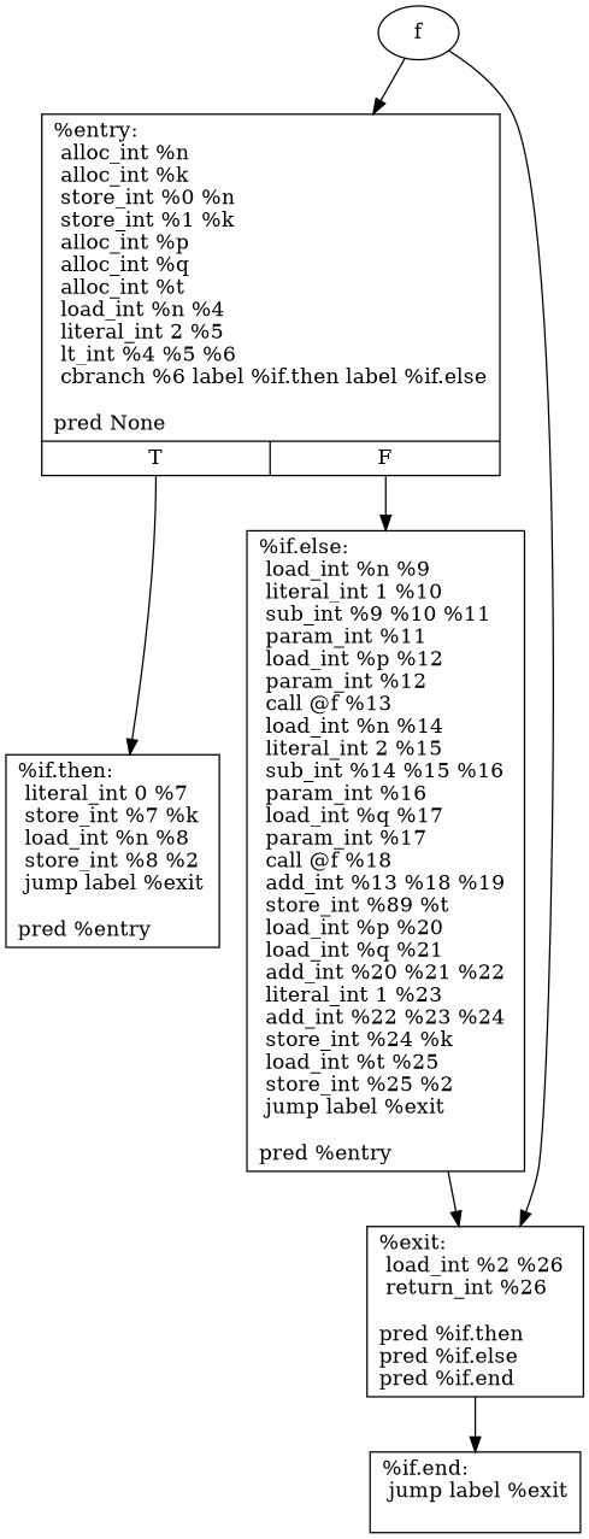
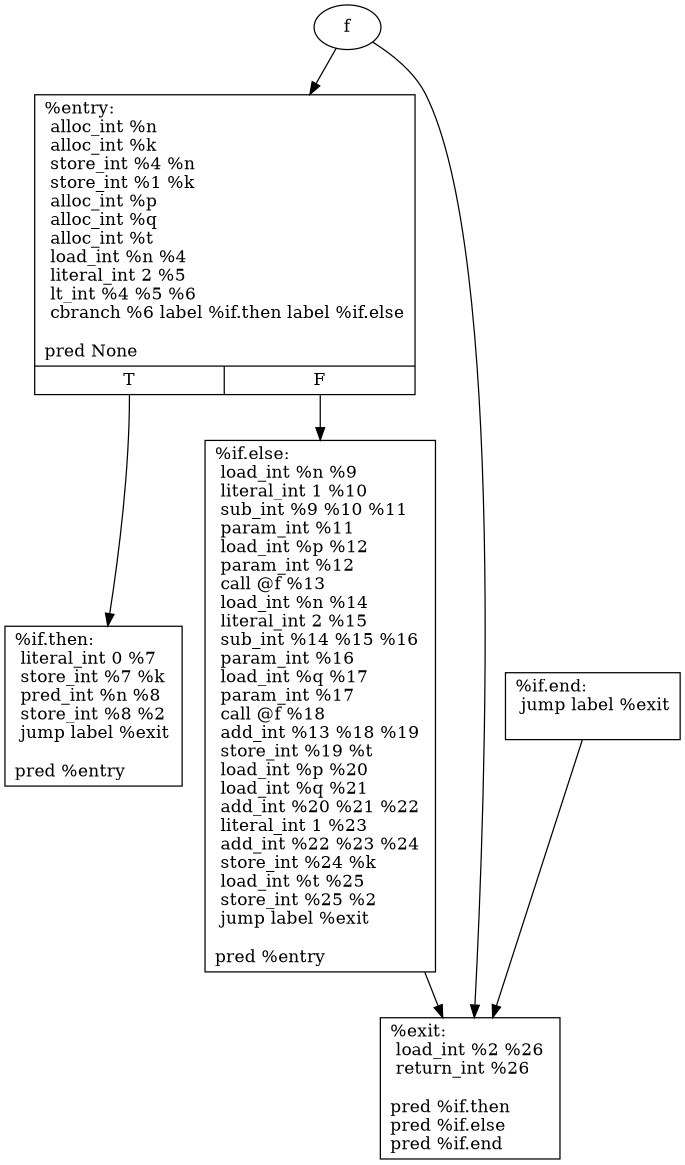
  digraph {
    node [shape=record]
    f [shape=ellipse]
-   n2 [label="{%entry:\l	  alloc_int %n \l	  alloc_int %k \l	  store_int %0 %n \l	  store_int %1 %k \l	  alloc_int %p \l	  alloc_int %q \l	  alloc_int %t \l	  load_int %n %4 \l	  literal_int 2 %5 \l	  lt_int %4 %5 %6 \l	  cbranch %6 label %if.then label %if.else\l	\l	pred None \l	|{<f0>T|<f1>F}}"]
+   n2 [label="{%entry:\l	  alloc_int %n \l	  alloc_int %k \l	  store_int %4 %n \l	  store_int %1 %k \l	  alloc_int %p \l	  alloc_int %q \l	  alloc_int %t \l	  load_int %n %4 \l	  literal_int 2 %5 \l	  lt_int %4 %5 %6 \l	  cbranch %6 label %if.then label %if.else\l	\l	pred None \l	|{<f0>T|<f1>F}}"]
    n3 [label="{%exit:\l	  load_int %2 %26 \l	  return_int %26\l	\l	pred %if.then \l	pred %if.else \l	pred %if.end \l	}"]
-   n4 [label="{%if.then:\l	  literal_int 0 %7 \l	  store_int %7 %k \l	  load_int %n %8 \l	  store_int %8 %2 \l	  jump label %exit\l	\l	pred %entry \l	}"]
-   n5 [label="{%if.else:\l	  load_int %n %9 \l	  literal_int 1 %10 \l	  sub_int %9 %10 %11 \l	  param_int %11 \l	  load_int %p %12 \l	  param_int %12 \l	  call @f %13 \l	  load_int %n %14 \l	  literal_int 2 %15 \l	  sub_int %14 %15 %16 \l	  param_int %16 \l	  load_int %q %17 \l	  param_int %17 \l	  call @f %18 \l	  add_int %13 %18 %19 \l	  store_int %89 %t \l	  load_int %p %20 \l	  load_int %q %21 \l	  add_int %20 %21 %22 \l	  literal_int 1 %23 \l	  add_int %22 %23 %24 \l	  store_int %24 %k \l	  load_int %t %25 \l	  store_int %25 %2 \l	  jump label %exit\l	\l	pred %entry \l	}"]
+   n4 [label="{%if.then:\l	  literal_int 0 %7 \l	  store_int %7 %k \l	  pred_int %n %8 \l	  store_int %8 %2 \l	  jump label %exit\l	\l	pred %entry \l	}"]
+   n5 [label="{%if.else:\l	  load_int %n %9 \l	  literal_int 1 %10 \l	  sub_int %9 %10 %11 \l	  param_int %11 \l	  load_int %p %12 \l	  param_int %12 \l	  call @f %13 \l	  load_int %n %14 \l	  literal_int 2 %15 \l	  sub_int %14 %15 %16 \l	  param_int %16 \l	  load_int %q %17 \l	  param_int %17 \l	  call @f %18 \l	  add_int %13 %18 %19 \l	  store_int %19 %t \l	  load_int %p %20 \l	  load_int %q %21 \l	  add_int %20 %21 %22 \l	  literal_int 1 %23 \l	  add_int %22 %23 %24 \l	  store_int %24 %k \l	  load_int %t %25 \l	  store_int %25 %2 \l	  jump label %exit\l	\l	pred %entry \l	}"]
    n6 [label="{%if.end:\l	  jump label %exit\l	\l	}"]
    f -> n2
    f -> n3
    n2 -> n4 [tailport=f0]
    n2 -> n5 [tailport=f1]
    n5 -> n3
-   n3 -> n6
+   n6 -> n3
  }
